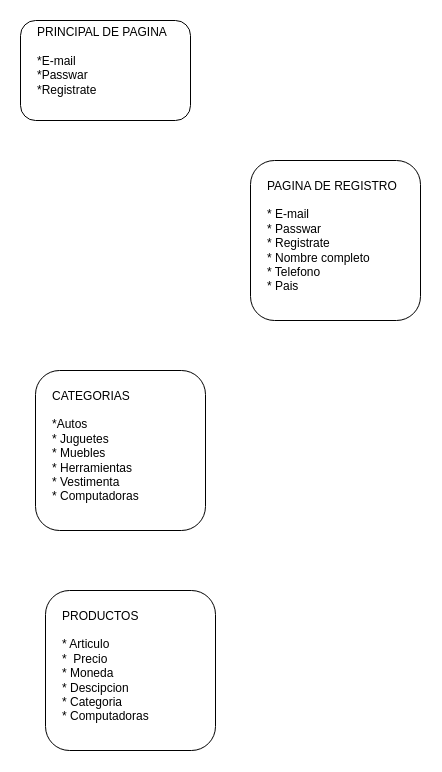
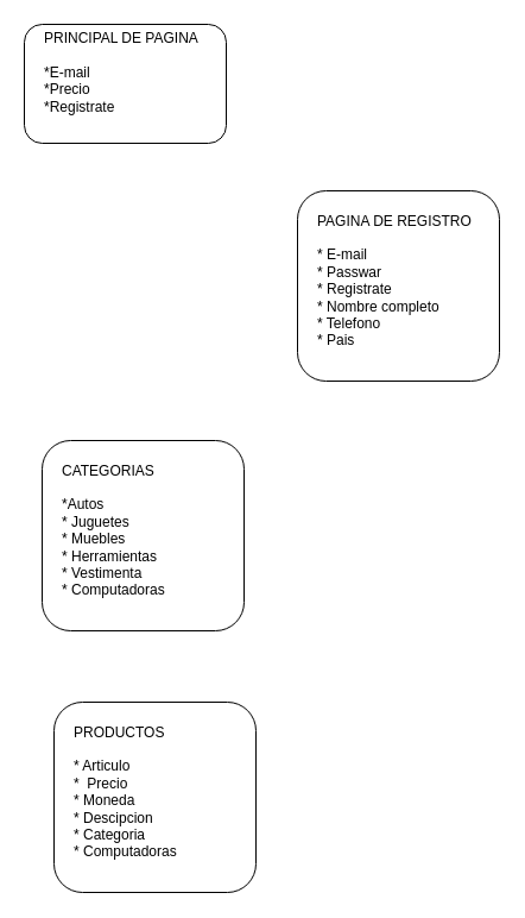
  <mxCell id="0" />
  <mxCell id="1" parent="0" />
  <mxCell id="2" value="" style="rounded=1;whiteSpace=wrap;html=1;fontSize=12;glass=0;strokeWidth=1;shadow=0;" parent="1" vertex="1"><mxGeometry x="20" y="20" width="170" height="100" as="geometry" /></mxCell>
- <mxCell id="3" value="&lt;span&gt;&lt;font style=&quot;vertical-align: inherit&quot;&gt;&lt;font style=&quot;vertical-align: inherit&quot;&gt;PRINCIPAL DE PAGINA&lt;br&gt;&lt;br&gt;*E-mail&lt;br&gt;*Passwar&lt;br&gt;*Registrate&lt;br&gt;&lt;br&gt;&lt;/font&gt;&lt;/font&gt;&lt;/span&gt;&lt;font style=&quot;vertical-align: inherit&quot;&gt;&lt;font style=&quot;vertical-align: inherit&quot;&gt;&lt;font style=&quot;vertical-align: inherit&quot;&gt;&lt;font style=&quot;vertical-align: inherit&quot;&gt;&lt;font style=&quot;vertical-align: inherit&quot;&gt;&lt;font style=&quot;vertical-align: inherit&quot;&gt;&lt;font style=&quot;vertical-align: inherit&quot;&gt;&lt;font style=&quot;vertical-align: inherit&quot;&gt;&lt;br&gt;&lt;/font&gt;&lt;/font&gt;&lt;/font&gt;&lt;/font&gt;&lt;/font&gt;&lt;/font&gt;&lt;/font&gt;&lt;/font&gt;" style="text;html=1;strokeColor=none;fillColor=none;align=left;verticalAlign=middle;whiteSpace=wrap;rounded=0;" vertex="1" parent="1"><mxGeometry x="35" y="30" width="140" height="90" as="geometry" /></mxCell>
+ <mxCell id="3" value="&lt;span&gt;&lt;font style=&quot;vertical-align: inherit&quot;&gt;&lt;font style=&quot;vertical-align: inherit&quot;&gt;PRINCIPAL DE PAGINA&lt;br&gt;&lt;br&gt;*E-mail&lt;br&gt;*Precio&lt;br&gt;*Registrate&lt;br&gt;&lt;br&gt;&lt;/font&gt;&lt;/font&gt;&lt;/span&gt;&lt;font style=&quot;vertical-align: inherit&quot;&gt;&lt;font style=&quot;vertical-align: inherit&quot;&gt;&lt;font style=&quot;vertical-align: inherit&quot;&gt;&lt;font style=&quot;vertical-align: inherit&quot;&gt;&lt;font style=&quot;vertical-align: inherit&quot;&gt;&lt;font style=&quot;vertical-align: inherit&quot;&gt;&lt;font style=&quot;vertical-align: inherit&quot;&gt;&lt;font style=&quot;vertical-align: inherit&quot;&gt;&lt;br&gt;&lt;/font&gt;&lt;/font&gt;&lt;/font&gt;&lt;/font&gt;&lt;/font&gt;&lt;/font&gt;&lt;/font&gt;&lt;/font&gt;" style="text;html=1;strokeColor=none;fillColor=none;align=left;verticalAlign=middle;whiteSpace=wrap;rounded=0;" vertex="1" parent="1"><mxGeometry x="35" y="30" width="140" height="90" as="geometry" /></mxCell>
  <mxCell id="4" value="" style="rounded=1;whiteSpace=wrap;html=1;fontSize=12;glass=0;strokeWidth=1;shadow=0;" vertex="1" parent="1"><mxGeometry x="250" y="160" width="170" height="160" as="geometry" /></mxCell>
  <mxCell id="5" value="&lt;span&gt;&lt;font style=&quot;vertical-align: inherit&quot;&gt;&lt;font style=&quot;vertical-align: inherit&quot;&gt;&lt;font style=&quot;vertical-align: inherit&quot;&gt;&lt;font style=&quot;vertical-align: inherit&quot;&gt;&lt;font style=&quot;vertical-align: inherit&quot;&gt;&lt;font style=&quot;vertical-align: inherit&quot;&gt;PAGINA DE REGISTRO&lt;/font&gt;&lt;/font&gt;&lt;/font&gt;&lt;/font&gt;&lt;br&gt;&lt;br&gt;&lt;font style=&quot;vertical-align: inherit&quot;&gt;&lt;font style=&quot;vertical-align: inherit&quot;&gt;&lt;font style=&quot;vertical-align: inherit&quot;&gt;&lt;font style=&quot;vertical-align: inherit&quot;&gt;* E-mail &lt;/font&gt;&lt;/font&gt;&lt;/font&gt;&lt;/font&gt;&lt;br&gt;&lt;font style=&quot;vertical-align: inherit&quot;&gt;&lt;font style=&quot;vertical-align: inherit&quot;&gt;&lt;font style=&quot;vertical-align: inherit&quot;&gt;&lt;font style=&quot;vertical-align: inherit&quot;&gt;* Passwar &lt;/font&gt;&lt;/font&gt;&lt;/font&gt;&lt;/font&gt;&lt;br&gt;&lt;font style=&quot;vertical-align: inherit&quot;&gt;&lt;font style=&quot;vertical-align: inherit&quot;&gt;&lt;font style=&quot;vertical-align: inherit&quot;&gt;&lt;font style=&quot;vertical-align: inherit&quot;&gt;* Registrate &lt;/font&gt;&lt;/font&gt;&lt;br&gt;&lt;/font&gt;&lt;/font&gt;&lt;font style=&quot;vertical-align: inherit&quot;&gt;&lt;font style=&quot;vertical-align: inherit&quot;&gt;&lt;font style=&quot;vertical-align: inherit&quot;&gt;&lt;font style=&quot;vertical-align: inherit&quot;&gt;* Nombre completo &lt;/font&gt;&lt;/font&gt;&lt;br&gt;&lt;/font&gt;&lt;/font&gt;&lt;font style=&quot;vertical-align: inherit&quot;&gt;&lt;font style=&quot;vertical-align: inherit&quot;&gt;&lt;font style=&quot;vertical-align: inherit&quot;&gt;&lt;font style=&quot;vertical-align: inherit&quot;&gt;* Telefono &lt;/font&gt;&lt;/font&gt;&lt;br&gt;&lt;/font&gt;&lt;/font&gt;&lt;font style=&quot;vertical-align: inherit&quot;&gt;&lt;font style=&quot;vertical-align: inherit&quot;&gt;&lt;font style=&quot;vertical-align: inherit&quot;&gt;&lt;font style=&quot;vertical-align: inherit&quot;&gt;* Pais&lt;/font&gt;&lt;/font&gt;&lt;/font&gt;&lt;/font&gt;&lt;br&gt;&lt;br&gt;&lt;/font&gt;&lt;/font&gt;&lt;/span&gt;&lt;font style=&quot;vertical-align: inherit&quot;&gt;&lt;font style=&quot;vertical-align: inherit&quot;&gt;&lt;font style=&quot;vertical-align: inherit&quot;&gt;&lt;font style=&quot;vertical-align: inherit&quot;&gt;&lt;font style=&quot;vertical-align: inherit&quot;&gt;&lt;font style=&quot;vertical-align: inherit&quot;&gt;&lt;font style=&quot;vertical-align: inherit&quot;&gt;&lt;font style=&quot;vertical-align: inherit&quot;&gt;&lt;br&gt;&lt;/font&gt;&lt;/font&gt;&lt;/font&gt;&lt;/font&gt;&lt;/font&gt;&lt;/font&gt;&lt;/font&gt;&lt;/font&gt;" style="text;html=1;strokeColor=none;fillColor=none;align=left;verticalAlign=middle;whiteSpace=wrap;rounded=0;" vertex="1" parent="1"><mxGeometry x="265" y="200" width="140" height="100" as="geometry" /></mxCell>
  <mxCell id="6" value="" style="rounded=1;whiteSpace=wrap;html=1;fontSize=12;glass=0;strokeWidth=1;shadow=0;" vertex="1" parent="1"><mxGeometry x="35" y="370" width="170" height="160" as="geometry" /></mxCell>
  <mxCell id="7" value="&lt;span&gt;&lt;font style=&quot;vertical-align: inherit&quot;&gt;&lt;font style=&quot;vertical-align: inherit&quot;&gt;&lt;font style=&quot;vertical-align: inherit&quot;&gt;&lt;font style=&quot;vertical-align: inherit&quot;&gt;CATEGORIAS&lt;/font&gt;&lt;/font&gt;&lt;br&gt;&lt;br&gt;&lt;font style=&quot;vertical-align: inherit&quot;&gt;&lt;font style=&quot;vertical-align: inherit&quot;&gt;&lt;font style=&quot;vertical-align: inherit&quot;&gt;&lt;font style=&quot;vertical-align: inherit&quot;&gt;&lt;font style=&quot;vertical-align: inherit&quot;&gt;&lt;font style=&quot;vertical-align: inherit&quot;&gt;*Autos&lt;/font&gt;&lt;/font&gt;&lt;/font&gt;&lt;/font&gt;&lt;/font&gt;&lt;/font&gt;&lt;br&gt;&lt;font style=&quot;vertical-align: inherit&quot;&gt;&lt;font style=&quot;vertical-align: inherit&quot;&gt;&lt;font style=&quot;vertical-align: inherit&quot;&gt;&lt;font style=&quot;vertical-align: inherit&quot;&gt;&lt;font style=&quot;vertical-align: inherit&quot;&gt;&lt;font style=&quot;vertical-align: inherit&quot;&gt;*&amp;nbsp;&lt;/font&gt;&lt;/font&gt;&lt;/font&gt;&lt;/font&gt;&lt;/font&gt;&lt;/font&gt;&lt;font style=&quot;vertical-align: inherit&quot;&gt;&lt;font style=&quot;vertical-align: inherit&quot;&gt;Juguetes&lt;/font&gt;&lt;/font&gt;&lt;br&gt;&lt;font style=&quot;vertical-align: inherit&quot;&gt;&lt;font style=&quot;vertical-align: inherit&quot;&gt;&lt;font style=&quot;vertical-align: inherit&quot;&gt;&lt;font style=&quot;vertical-align: inherit&quot;&gt;&lt;font style=&quot;vertical-align: inherit&quot;&gt;&lt;font style=&quot;vertical-align: inherit&quot;&gt;* Muebles&lt;/font&gt;&lt;/font&gt;&lt;/font&gt;&lt;/font&gt;&lt;br&gt;&lt;/font&gt;&lt;/font&gt;&lt;font style=&quot;vertical-align: inherit&quot;&gt;&lt;font style=&quot;vertical-align: inherit&quot;&gt;&lt;font style=&quot;vertical-align: inherit&quot;&gt;&lt;font style=&quot;vertical-align: inherit&quot;&gt;&lt;font style=&quot;vertical-align: inherit&quot;&gt;&lt;font style=&quot;vertical-align: inherit&quot;&gt;* Herramientas&lt;/font&gt;&lt;/font&gt;&lt;/font&gt;&lt;/font&gt;&lt;br&gt;&lt;/font&gt;&lt;/font&gt;&lt;font style=&quot;vertical-align: inherit&quot;&gt;&lt;font style=&quot;vertical-align: inherit&quot;&gt;&lt;font style=&quot;vertical-align: inherit&quot;&gt;&lt;font style=&quot;vertical-align: inherit&quot;&gt;&lt;font style=&quot;vertical-align: inherit&quot;&gt;&lt;font style=&quot;vertical-align: inherit&quot;&gt;* Vestimenta&lt;br&gt;&lt;/font&gt;&lt;/font&gt;&lt;/font&gt;&lt;/font&gt;&lt;/font&gt;&lt;/font&gt;&lt;font style=&quot;vertical-align: inherit&quot;&gt;&lt;font style=&quot;vertical-align: inherit&quot;&gt;* Computadoras&lt;/font&gt;&lt;/font&gt;&lt;br&gt;&lt;br&gt;&lt;/font&gt;&lt;/font&gt;&lt;/span&gt;&lt;font style=&quot;vertical-align: inherit&quot;&gt;&lt;font style=&quot;vertical-align: inherit&quot;&gt;&lt;font style=&quot;vertical-align: inherit&quot;&gt;&lt;font style=&quot;vertical-align: inherit&quot;&gt;&lt;font style=&quot;vertical-align: inherit&quot;&gt;&lt;font style=&quot;vertical-align: inherit&quot;&gt;&lt;font style=&quot;vertical-align: inherit&quot;&gt;&lt;font style=&quot;vertical-align: inherit&quot;&gt;&lt;br&gt;&lt;/font&gt;&lt;/font&gt;&lt;/font&gt;&lt;/font&gt;&lt;/font&gt;&lt;/font&gt;&lt;/font&gt;&lt;/font&gt;" style="text;html=1;strokeColor=none;fillColor=none;align=left;verticalAlign=middle;whiteSpace=wrap;rounded=0;" vertex="1" parent="1"><mxGeometry x="50" y="410" width="140" height="100" as="geometry" /></mxCell>
  <mxCell id="8" value="" style="rounded=1;whiteSpace=wrap;html=1;fontSize=12;glass=0;strokeWidth=1;shadow=0;" vertex="1" parent="1"><mxGeometry x="45" y="590" width="170" height="160" as="geometry" /></mxCell>
  <mxCell id="9" value="&lt;span&gt;&lt;font style=&quot;vertical-align: inherit&quot;&gt;&lt;font style=&quot;vertical-align: inherit&quot;&gt;&lt;font style=&quot;vertical-align: inherit&quot;&gt;&lt;font style=&quot;vertical-align: inherit&quot;&gt;PRODUCTOS&lt;/font&gt;&lt;/font&gt;&lt;br&gt;&lt;br&gt;&lt;font style=&quot;vertical-align: inherit&quot;&gt;&lt;font style=&quot;vertical-align: inherit&quot;&gt;&lt;font style=&quot;vertical-align: inherit&quot;&gt;&lt;font style=&quot;vertical-align: inherit&quot;&gt;&lt;font style=&quot;vertical-align: inherit&quot;&gt;&lt;font style=&quot;vertical-align: inherit&quot;&gt;&lt;font style=&quot;vertical-align: inherit&quot;&gt;&lt;font style=&quot;vertical-align: inherit&quot;&gt;* Articulo&lt;/font&gt;&lt;/font&gt;&lt;/font&gt;&lt;/font&gt;&lt;/font&gt;&lt;/font&gt;&lt;/font&gt;&lt;/font&gt;&lt;br&gt;&lt;font style=&quot;vertical-align: inherit&quot;&gt;&lt;font style=&quot;vertical-align: inherit&quot;&gt;&lt;font style=&quot;vertical-align: inherit&quot;&gt;&lt;font style=&quot;vertical-align: inherit&quot;&gt;&lt;font style=&quot;vertical-align: inherit&quot;&gt;&lt;font style=&quot;vertical-align: inherit&quot;&gt;&lt;font style=&quot;vertical-align: inherit&quot;&gt;&lt;font style=&quot;vertical-align: inherit&quot;&gt;*&amp;nbsp;&lt;/font&gt;&lt;/font&gt;&lt;/font&gt;&lt;/font&gt;&lt;/font&gt;&lt;/font&gt;&lt;/font&gt;&lt;/font&gt;&lt;font style=&quot;vertical-align: inherit&quot;&gt;&lt;font style=&quot;vertical-align: inherit&quot;&gt;&lt;font style=&quot;vertical-align: inherit&quot;&gt;&lt;font style=&quot;vertical-align: inherit&quot;&gt;&amp;nbsp;Precio&lt;/font&gt;&lt;/font&gt;&lt;/font&gt;&lt;/font&gt;&lt;br&gt;&lt;font style=&quot;vertical-align: inherit&quot;&gt;&lt;font style=&quot;vertical-align: inherit&quot;&gt;&lt;font style=&quot;vertical-align: inherit&quot;&gt;&lt;font style=&quot;vertical-align: inherit&quot;&gt;&lt;font style=&quot;vertical-align: inherit&quot;&gt;&lt;font style=&quot;vertical-align: inherit&quot;&gt;&lt;font style=&quot;vertical-align: inherit&quot;&gt;&lt;font style=&quot;vertical-align: inherit&quot;&gt;* Moneda&lt;/font&gt;&lt;/font&gt;&lt;/font&gt;&lt;/font&gt;&lt;/font&gt;&lt;/font&gt;&lt;br&gt;&lt;/font&gt;&lt;/font&gt;&lt;font style=&quot;vertical-align: inherit&quot;&gt;&lt;font style=&quot;vertical-align: inherit&quot;&gt;&lt;font style=&quot;vertical-align: inherit&quot;&gt;&lt;font style=&quot;vertical-align: inherit&quot;&gt;&lt;font style=&quot;vertical-align: inherit&quot;&gt;&lt;font style=&quot;vertical-align: inherit&quot;&gt;&lt;font style=&quot;vertical-align: inherit&quot;&gt;&lt;font style=&quot;vertical-align: inherit&quot;&gt;* Descipcion&lt;/font&gt;&lt;/font&gt;&lt;/font&gt;&lt;/font&gt;&lt;/font&gt;&lt;/font&gt;&lt;br&gt;&lt;/font&gt;&lt;/font&gt;&lt;font style=&quot;vertical-align: inherit&quot;&gt;&lt;font style=&quot;vertical-align: inherit&quot;&gt;&lt;font style=&quot;vertical-align: inherit&quot;&gt;&lt;font style=&quot;vertical-align: inherit&quot;&gt;&lt;font style=&quot;vertical-align: inherit&quot;&gt;&lt;font style=&quot;vertical-align: inherit&quot;&gt;&lt;font style=&quot;vertical-align: inherit&quot;&gt;&lt;font style=&quot;vertical-align: inherit&quot;&gt;* Categoria&lt;/font&gt;&lt;/font&gt;&lt;br&gt;&lt;/font&gt;&lt;/font&gt;&lt;/font&gt;&lt;/font&gt;&lt;/font&gt;&lt;/font&gt;&lt;font style=&quot;vertical-align: inherit&quot;&gt;&lt;font style=&quot;vertical-align: inherit&quot;&gt;&lt;font style=&quot;vertical-align: inherit&quot;&gt;&lt;font style=&quot;vertical-align: inherit&quot;&gt; * Computadoras&lt;/font&gt;&lt;/font&gt;&lt;/font&gt;&lt;/font&gt;&lt;br&gt;&lt;br&gt;&lt;/font&gt;&lt;/font&gt;&lt;/span&gt;&lt;font style=&quot;vertical-align: inherit&quot;&gt;&lt;font style=&quot;vertical-align: inherit&quot;&gt;&lt;font style=&quot;vertical-align: inherit&quot;&gt;&lt;font style=&quot;vertical-align: inherit&quot;&gt;&lt;font style=&quot;vertical-align: inherit&quot;&gt;&lt;font style=&quot;vertical-align: inherit&quot;&gt;&lt;font style=&quot;vertical-align: inherit&quot;&gt;&lt;font style=&quot;vertical-align: inherit&quot;&gt;&lt;br&gt;&lt;/font&gt;&lt;/font&gt;&lt;/font&gt;&lt;/font&gt;&lt;/font&gt;&lt;/font&gt;&lt;/font&gt;&lt;/font&gt;" style="text;html=1;strokeColor=none;fillColor=none;align=left;verticalAlign=middle;whiteSpace=wrap;rounded=0;" vertex="1" parent="1"><mxGeometry x="60" y="630" width="140" height="100" as="geometry" /></mxCell>
